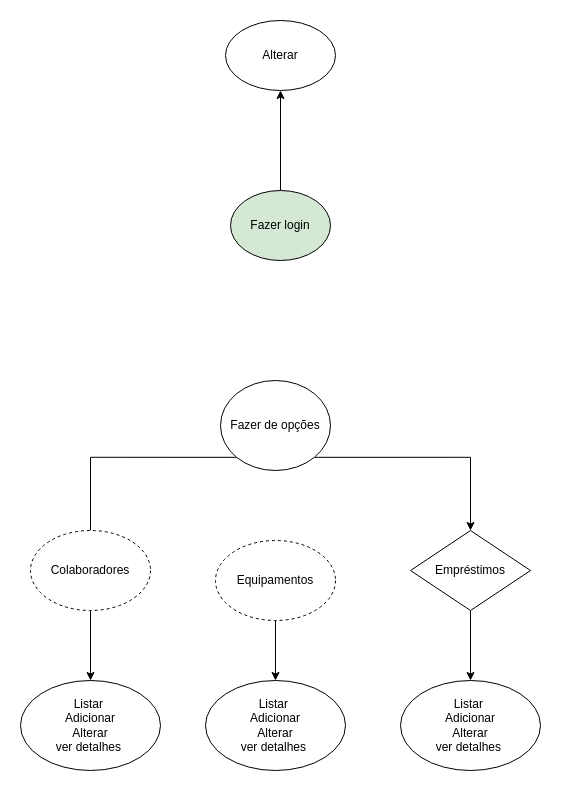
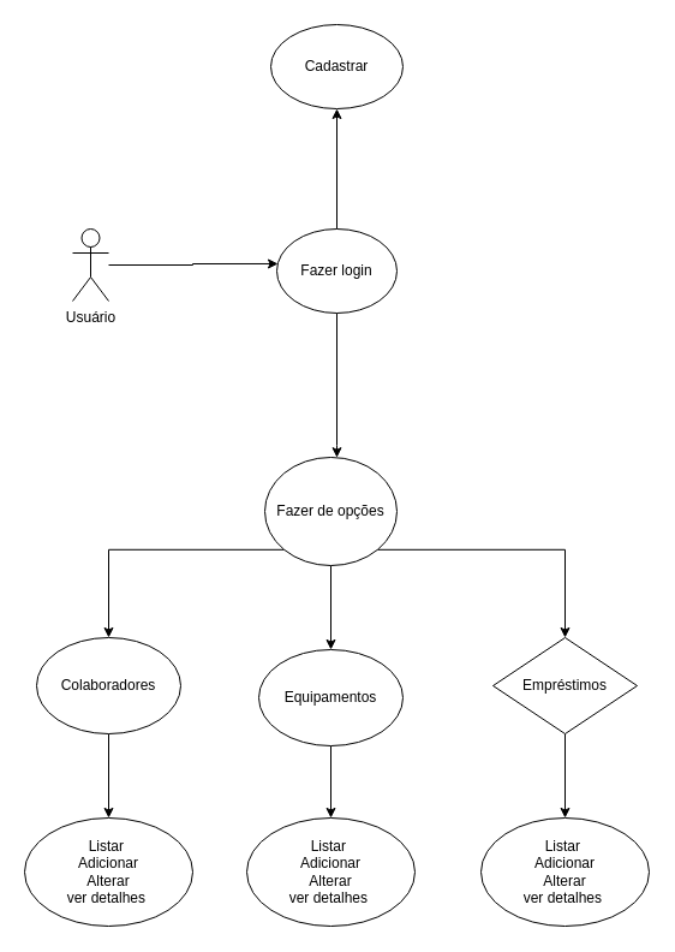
  <mxCell id="0" />
  <mxCell id="1" parent="0" />
+ <mxCell id="2" value="Usuário&lt;div&gt;&lt;br&gt;&lt;/div&gt;" style="shape=umlActor;verticalLabelPosition=bottom;verticalAlign=top;html=1;outlineConnect=0;" vertex="1" parent="1"><mxGeometry x="60" y="190" width="30" height="60" as="geometry" /></mxCell>
  <mxCell id="3" value="" style="edgeStyle=orthogonalEdgeStyle;rounded=0;orthogonalLoop=1;jettySize=auto;html=1;" edge="1" parent="1" source="5" target="6"><mxGeometry relative="1" as="geometry" /></mxCell>
- <mxCell id="5" value="Fazer login" style="ellipse;whiteSpace=wrap;html=1;fillColor=#d5e8d4;" vertex="1" parent="1"><mxGeometry x="230" y="190" width="100" height="70" as="geometry" /></mxCell>
- <mxCell id="6" value="Alterar" style="ellipse;whiteSpace=wrap;html=1;" vertex="1" parent="1"><mxGeometry x="225" y="20" width="110" height="70" as="geometry" /></mxCell>
- <mxCell id="8" style="edgeStyle=orthogonalEdgeStyle;rounded=0;orthogonalLoop=1;jettySize=auto;html=1;exitX=0;exitY=1;exitDx=0;exitDy=0;endArrow=none;" edge="1" parent="1" source="11" target="13"><mxGeometry relative="1" as="geometry" /></mxCell>
+ <mxCell id="4" style="edgeStyle=orthogonalEdgeStyle;rounded=0;orthogonalLoop=1;jettySize=auto;html=1;" edge="1" parent="1" source="5" target="11"><mxGeometry relative="1" as="geometry"><mxPoint x="300" y="400" as="targetPoint" /><Array as="points"><mxPoint x="280" y="370" /><mxPoint x="280" y="370" /></Array></mxGeometry></mxCell>
+ <mxCell id="5" value="Fazer login" style="ellipse;whiteSpace=wrap;html=1;" vertex="1" parent="1"><mxGeometry x="230" y="190" width="100" height="70" as="geometry" /></mxCell>
+ <mxCell id="6" value="Cadastrar" style="ellipse;whiteSpace=wrap;html=1;" vertex="1" parent="1"><mxGeometry x="225" y="20" width="110" height="70" as="geometry" /></mxCell>
+ <mxCell id="7" style="edgeStyle=orthogonalEdgeStyle;rounded=0;orthogonalLoop=1;jettySize=auto;html=1;entryX=0.01;entryY=0.414;entryDx=0;entryDy=0;entryPerimeter=0;" edge="1" parent="1" source="2" target="5"><mxGeometry relative="1" as="geometry" /></mxCell>
+ <mxCell id="8" style="edgeStyle=orthogonalEdgeStyle;rounded=0;orthogonalLoop=1;jettySize=auto;html=1;exitX=0;exitY=1;exitDx=0;exitDy=0;" edge="1" parent="1" source="11" target="13"><mxGeometry relative="1" as="geometry" /></mxCell>
+ <mxCell id="9" style="edgeStyle=orthogonalEdgeStyle;rounded=0;orthogonalLoop=1;jettySize=auto;html=1;entryX=0.5;entryY=0;entryDx=0;entryDy=0;" edge="1" parent="1" source="11" target="15"><mxGeometry relative="1" as="geometry" /></mxCell>
  <mxCell id="10" style="edgeStyle=orthogonalEdgeStyle;rounded=0;orthogonalLoop=1;jettySize=auto;html=1;exitX=1;exitY=1;exitDx=0;exitDy=0;" edge="1" parent="1" source="11" target="17"><mxGeometry relative="1" as="geometry" /></mxCell>
  <mxCell id="11" value="Fazer de opções" style="ellipse;whiteSpace=wrap;html=1;" vertex="1" parent="1"><mxGeometry x="220" y="380" width="110" height="90" as="geometry" /></mxCell>
  <mxCell id="12" style="edgeStyle=orthogonalEdgeStyle;rounded=0;orthogonalLoop=1;jettySize=auto;html=1;" edge="1" parent="1" source="13" target="18"><mxGeometry relative="1" as="geometry"><mxPoint x="90" y="720" as="targetPoint" /></mxGeometry></mxCell>
- <mxCell id="13" value="Colaboradores" style="ellipse;whiteSpace=wrap;html=1;dashed=1;" vertex="1" parent="1"><mxGeometry x="30" y="530" width="120" height="80" as="geometry" /></mxCell>
+ <mxCell id="13" value="Colaboradores" style="ellipse;whiteSpace=wrap;html=1;" vertex="1" parent="1"><mxGeometry x="30" y="530" width="120" height="80" as="geometry" /></mxCell>
  <mxCell id="14" value="" style="edgeStyle=orthogonalEdgeStyle;rounded=0;orthogonalLoop=1;jettySize=auto;html=1;" edge="1" parent="1" source="15" target="20"><mxGeometry relative="1" as="geometry" /></mxCell>
- <mxCell id="15" value="Equipamentos" style="ellipse;whiteSpace=wrap;html=1;dashed=1;" vertex="1" parent="1"><mxGeometry x="215" y="540" width="120" height="80" as="geometry" /></mxCell>
+ <mxCell id="15" value="Equipamentos" style="ellipse;whiteSpace=wrap;html=1;" vertex="1" parent="1"><mxGeometry x="215" y="540" width="120" height="80" as="geometry" /></mxCell>
  <mxCell id="16" value="" style="edgeStyle=orthogonalEdgeStyle;rounded=0;orthogonalLoop=1;jettySize=auto;html=1;" edge="1" parent="1" source="17" target="19"><mxGeometry relative="1" as="geometry" /></mxCell>
  <mxCell id="17" value="Empréstimos" style="rhombus;whiteSpace=wrap;html=1;" vertex="1" parent="1"><mxGeometry x="410" y="530" width="120" height="80" as="geometry" /></mxCell>
  <mxCell id="18" value="Listar&amp;nbsp;&lt;div&gt;Adicionar&lt;/div&gt;&lt;div&gt;Alterar&lt;/div&gt;&lt;div&gt;ver detalhes&amp;nbsp;&lt;/div&gt;" style="ellipse;whiteSpace=wrap;html=1;" vertex="1" parent="1"><mxGeometry x="20" y="680" width="140" height="90" as="geometry" /></mxCell>
  <mxCell id="19" value="Listar&amp;nbsp;&lt;div&gt;Adicionar&lt;/div&gt;&lt;div&gt;Alterar&lt;/div&gt;&lt;div&gt;ver detalhes&amp;nbsp;&lt;/div&gt;" style="ellipse;whiteSpace=wrap;html=1;" vertex="1" parent="1"><mxGeometry x="400" y="680" width="140" height="90" as="geometry" /></mxCell>
  <mxCell id="20" value="Listar&amp;nbsp;&lt;div&gt;Adicionar&lt;/div&gt;&lt;div&gt;Alterar&lt;/div&gt;&lt;div&gt;ver detalhes&amp;nbsp;&lt;/div&gt;" style="ellipse;whiteSpace=wrap;html=1;" vertex="1" parent="1"><mxGeometry x="205" y="680" width="140" height="90" as="geometry" /></mxCell>
